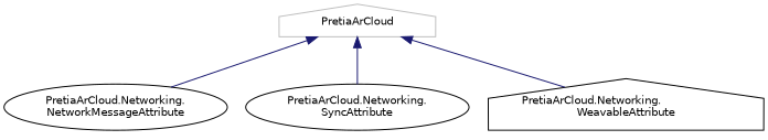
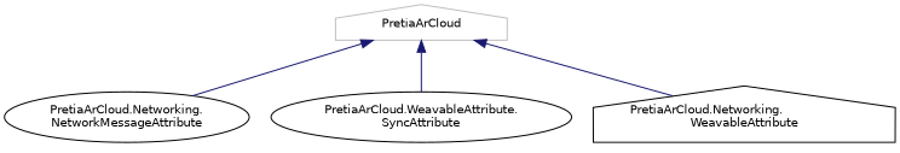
  digraph {
    rankdir=TB
    node [color=black fillcolor=white fontname=Helvetica fontsize=10 shape=house style=filled]
    edge [color=midnightblue dir=back fontname=Helvetica fontsize=10 labelfontname=Helvetica labelfontsize=10 style=solid]
    n1 [color=grey75 height=0.2 label=PretiaArCloud width=0.4]
    n2 [height=0.2 label="PretiaArCloud.Networking.\lNetworkMessageAttribute" shape=ellipse width=0.4]
-   n3 [height=0.2 label="PretiaArCloud.Networking.\lSyncAttribute" shape=ellipse width=0.4]
+   n3 [height=0.2 label="PretiaArCloud.WeavableAttribute.\lSyncAttribute" shape=ellipse width=0.4]
    n4 [height=0.2 label="PretiaArCloud.Networking.\lWeavableAttribute" width=0.4]
    n1 -> n2
    n1 -> n3
    n1 -> n4
  }
